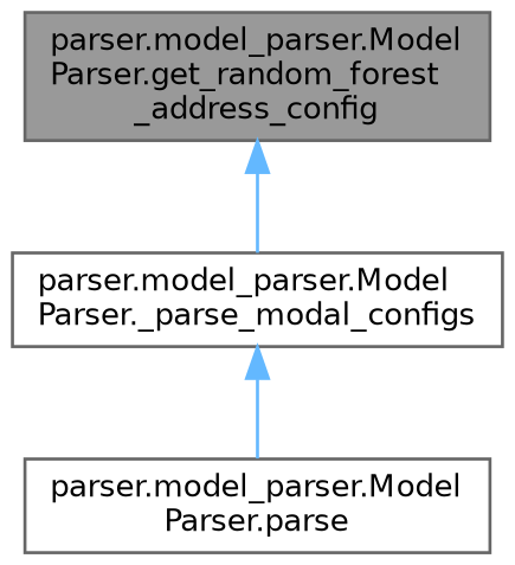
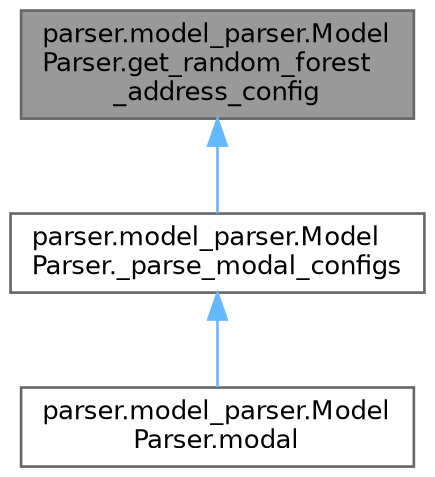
  digraph {
    rankdir=TB
    node [color=grey40 fillcolor=white fontname=Helvetica fontsize=10 shape=box style=filled]
    edge [color=steelblue1 dir=back fontname=Helvetica fontsize=10 labelfontname=Helvetica labelfontsize=10 style=solid]
    n1 [color=gray40 fillcolor=grey60 fontcolor=black height=0.2 label="parser.model_parser.Model\lParser.get_random_forest\l_address_config" width=0.4]
    n2 [height=0.2 label="parser.model_parser.Model\lParser._parse_modal_configs" width=0.4]
-   n3 [height=0.2 label="parser.model_parser.Model\lParser.parse" width=0.4]
+   n3 [height=0.2 label="parser.model_parser.Model\lParser.modal" width=0.4]
    n1 -> n2
    n2 -> n3
  }
